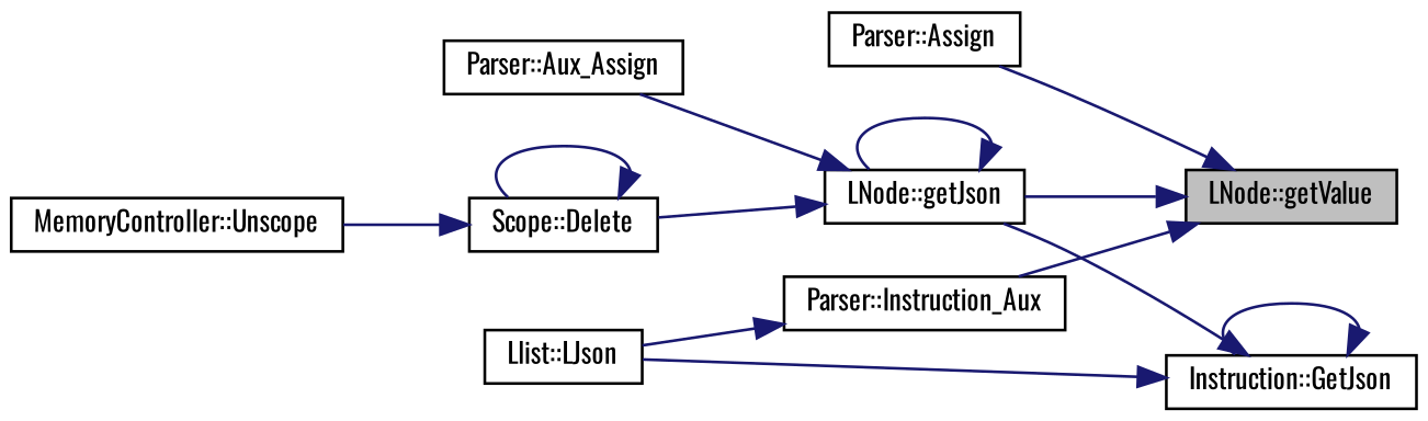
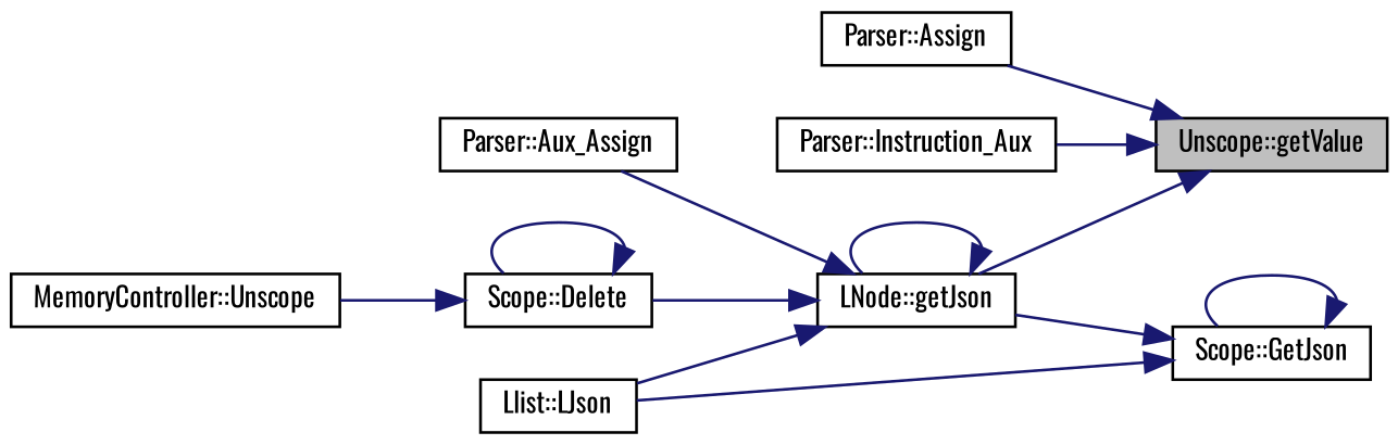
  digraph {
    fontname=Oswald
    rankdir=RL
    node [color=black fillcolor=white fontname=Oswald fontsize=10 shape=record style=filled]
    edge [color=midnightblue dir=back fontname=Oswald fontsize=10 labelfontname=Helvetica labelfontsize=10 style=solid]
-   n1 [fillcolor=grey75 fontcolor=black height=0.2 label="LNode::getValue" width=0.4]
+   n1 [fillcolor=grey75 fontcolor=black height=0.2 label="Unscope::getValue" width=0.4]
    n2 [height=0.2 label="Parser::Assign" width=0.4]
    n3 [height=0.2 label="LNode::getJson" width=0.4]
    n4 [height=0.2 label="Parser::Instruction_Aux" width=0.4]
    n5 [height=0.2 label="Parser::Aux_Assign" width=0.4]
    n6 [height=0.2 label="Scope::Delete" width=0.4]
    n7 [height=0.2 label="MemoryController::Unscope" width=0.4]
    n8 [height=0.2 label="Llist::LJson" width=0.4]
-   n9 [height=0.2 label="Instruction::GetJson" width=0.4]
+   n9 [height=0.2 label="Scope::GetJson" width=0.4]
    n1 -> n2
    n1 -> n3
    n1 -> n4
    n3 -> n3
    n3 -> n5
    n3 -> n6
-   n4 -> n8
+   n3 -> n8
    n6 -> n6
    n6 -> n7
    n9 -> n3
    n9 -> n8
    n9 -> n9
  }
